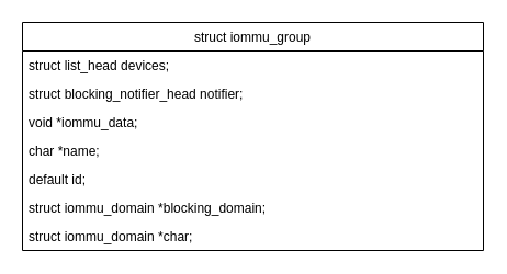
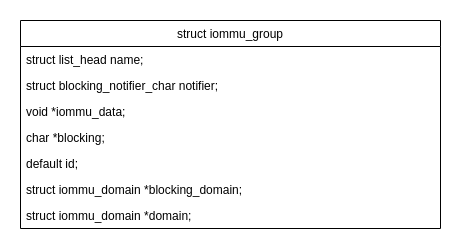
  <mxCell id="0" />
  <mxCell id="1" parent="0" />
  <mxCell id="2" value="struct iommu_group" style="swimlane;fontStyle=0;childLayout=stackLayout;horizontal=1;startSize=26;fillColor=none;horizontalStack=0;resizeParent=1;resizeParentMax=0;resizeLast=0;collapsible=1;marginBottom=0;" vertex="1" parent="1"><mxGeometry x="20" y="20" width="420" height="208" as="geometry" /></mxCell>
- <mxCell id="3" value="struct list_head devices;" style="text;strokeColor=none;fillColor=none;align=left;verticalAlign=top;spacingLeft=4;spacingRight=4;overflow=hidden;rotatable=0;points=[[0,0.5],[1,0.5]];portConstraint=eastwest;" vertex="1" parent="2"><mxGeometry y="26" width="420" height="26" as="geometry" /></mxCell>
- <mxCell id="4" value="struct blocking_notifier_head notifier;" style="text;strokeColor=none;fillColor=none;align=left;verticalAlign=top;spacingLeft=4;spacingRight=4;overflow=hidden;rotatable=0;points=[[0,0.5],[1,0.5]];portConstraint=eastwest;" vertex="1" parent="2"><mxGeometry y="52" width="420" height="26" as="geometry" /></mxCell>
+ <mxCell id="3" value="struct list_head name;" style="text;strokeColor=none;fillColor=none;align=left;verticalAlign=top;spacingLeft=4;spacingRight=4;overflow=hidden;rotatable=0;points=[[0,0.5],[1,0.5]];portConstraint=eastwest;" vertex="1" parent="2"><mxGeometry y="26" width="420" height="26" as="geometry" /></mxCell>
+ <mxCell id="4" value="struct blocking_notifier_char notifier;" style="text;strokeColor=none;fillColor=none;align=left;verticalAlign=top;spacingLeft=4;spacingRight=4;overflow=hidden;rotatable=0;points=[[0,0.5],[1,0.5]];portConstraint=eastwest;" vertex="1" parent="2"><mxGeometry y="52" width="420" height="26" as="geometry" /></mxCell>
  <mxCell id="5" value="void *iommu_data;" style="text;strokeColor=none;fillColor=none;align=left;verticalAlign=top;spacingLeft=4;spacingRight=4;overflow=hidden;rotatable=0;points=[[0,0.5],[1,0.5]];portConstraint=eastwest;" vertex="1" parent="2"><mxGeometry y="78" width="420" height="26" as="geometry" /></mxCell>
- <mxCell id="6" value="char *name;" style="text;strokeColor=none;fillColor=none;align=left;verticalAlign=top;spacingLeft=4;spacingRight=4;overflow=hidden;rotatable=0;points=[[0,0.5],[1,0.5]];portConstraint=eastwest;" vertex="1" parent="2"><mxGeometry y="104" width="420" height="26" as="geometry" /></mxCell>
+ <mxCell id="6" value="char *blocking;" style="text;strokeColor=none;fillColor=none;align=left;verticalAlign=top;spacingLeft=4;spacingRight=4;overflow=hidden;rotatable=0;points=[[0,0.5],[1,0.5]];portConstraint=eastwest;" vertex="1" parent="2"><mxGeometry y="104" width="420" height="26" as="geometry" /></mxCell>
  <mxCell id="7" value="default id;" style="text;strokeColor=none;fillColor=none;align=left;verticalAlign=top;spacingLeft=4;spacingRight=4;overflow=hidden;rotatable=0;points=[[0,0.5],[1,0.5]];portConstraint=eastwest;" vertex="1" parent="2"><mxGeometry y="130" width="420" height="26" as="geometry" /></mxCell>
  <mxCell id="8" value="struct iommu_domain *blocking_domain;" style="text;strokeColor=none;fillColor=none;align=left;verticalAlign=top;spacingLeft=4;spacingRight=4;overflow=hidden;rotatable=0;points=[[0,0.5],[1,0.5]];portConstraint=eastwest;" vertex="1" parent="2"><mxGeometry y="156" width="420" height="26" as="geometry" /></mxCell>
- <mxCell id="9" value="struct iommu_domain *char;" style="text;strokeColor=none;fillColor=none;align=left;verticalAlign=top;spacingLeft=4;spacingRight=4;overflow=hidden;rotatable=0;points=[[0,0.5],[1,0.5]];portConstraint=eastwest;" vertex="1" parent="2"><mxGeometry y="182" width="420" height="26" as="geometry" /></mxCell>
+ <mxCell id="9" value="struct iommu_domain *domain;" style="text;strokeColor=none;fillColor=none;align=left;verticalAlign=top;spacingLeft=4;spacingRight=4;overflow=hidden;rotatable=0;points=[[0,0.5],[1,0.5]];portConstraint=eastwest;" vertex="1" parent="2"><mxGeometry y="182" width="420" height="26" as="geometry" /></mxCell>
